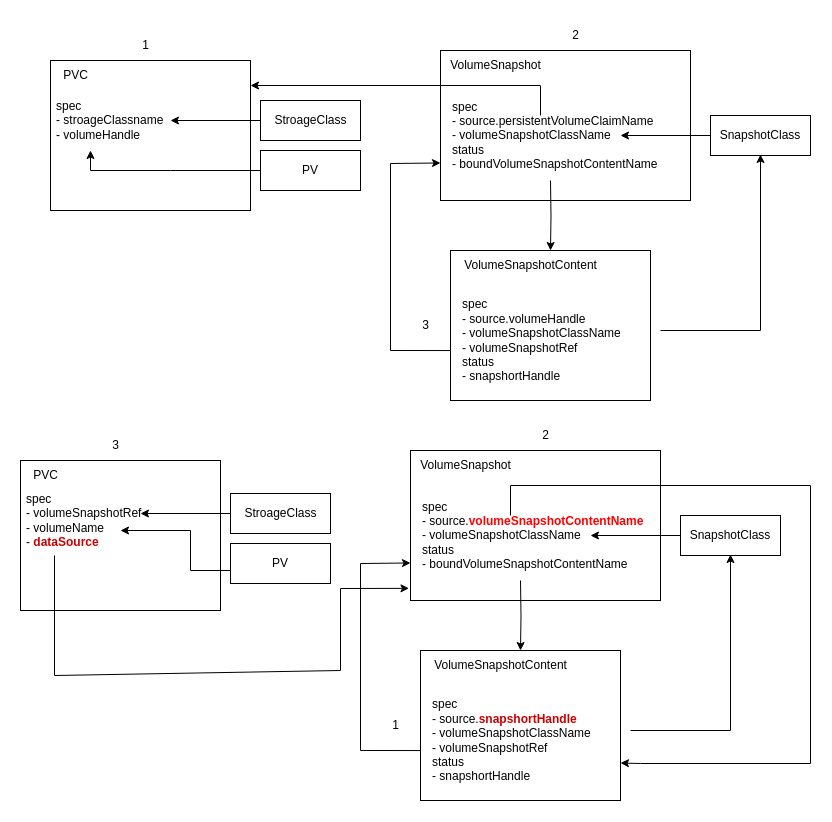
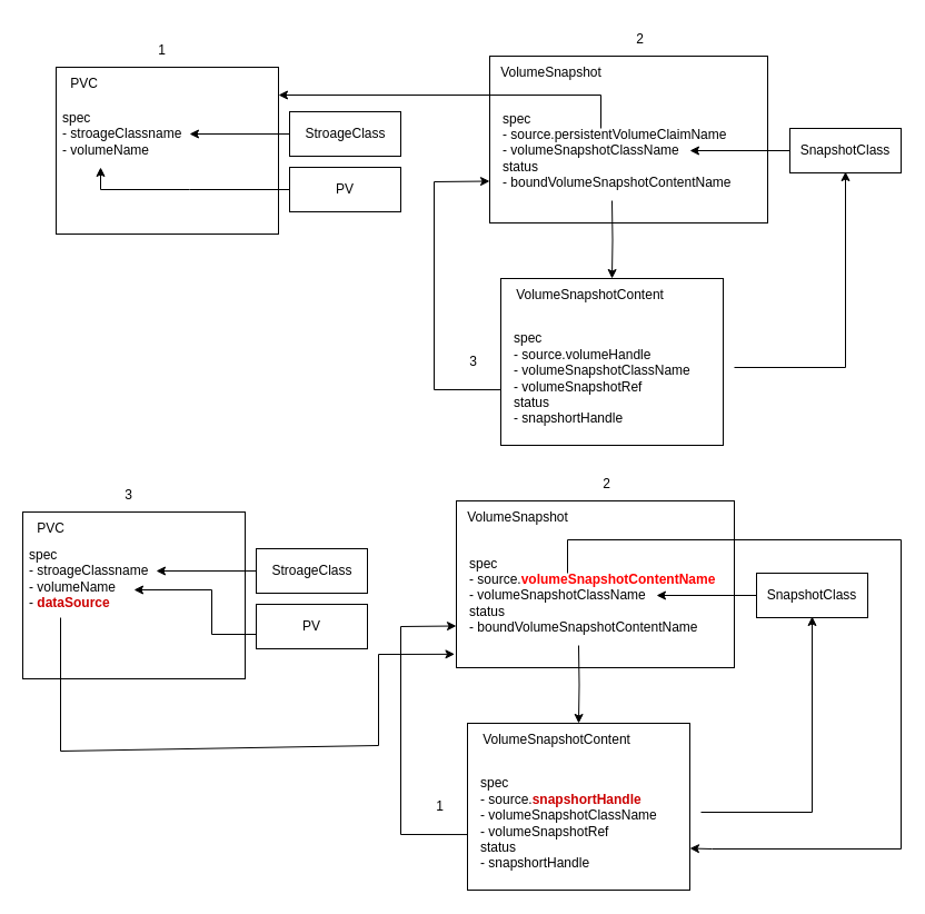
  <mxCell id="0" />
  <mxCell id="1" parent="0" />
  <mxCell id="2" value="" style="whiteSpace=wrap;html=1;" vertex="1" parent="1"><mxGeometry x="440" y="50" width="250" height="150" as="geometry" /></mxCell>
  <mxCell id="3" value="" style="whiteSpace=wrap;html=1;" vertex="1" parent="1"><mxGeometry x="50" y="60" width="200" height="150" as="geometry" /></mxCell>
  <mxCell id="4" value="PVC" style="text;html=1;align=center;verticalAlign=middle;resizable=0;points=[];autosize=1;strokeColor=none;fillColor=none;" vertex="1" parent="1"><mxGeometry x="50" y="60" width="50" height="30" as="geometry" /></mxCell>
  <mxCell id="5" value="" style="whiteSpace=wrap;html=1;" vertex="1" parent="1"><mxGeometry x="260" y="100" width="100" height="40" as="geometry" /></mxCell>
  <mxCell id="6" style="edgeStyle=orthogonalEdgeStyle;rounded=0;orthogonalLoop=1;jettySize=auto;html=1;" edge="1" parent="1" source="7"><mxGeometry relative="1" as="geometry"><mxPoint x="170" y="120" as="targetPoint" /></mxGeometry></mxCell>
  <mxCell id="7" value="StroageClass" style="text;html=1;align=center;verticalAlign=middle;resizable=0;points=[];autosize=1;strokeColor=none;fillColor=none;" vertex="1" parent="1"><mxGeometry x="260" y="105" width="100" height="30" as="geometry" /></mxCell>
- <mxCell id="8" value="spec&lt;br&gt;- stroageClassname&lt;br&gt;- volumeHandle" style="text;html=1;align=left;verticalAlign=middle;resizable=0;points=[];autosize=1;strokeColor=none;fillColor=none;" vertex="1" parent="1"><mxGeometry x="54" y="90" width="130" height="60" as="geometry" /></mxCell>
+ <mxCell id="8" value="spec&lt;br&gt;- stroageClassname&lt;br&gt;- volumeName" style="text;html=1;align=left;verticalAlign=middle;resizable=0;points=[];autosize=1;strokeColor=none;fillColor=none;" vertex="1" parent="1"><mxGeometry x="54" y="90" width="130" height="60" as="geometry" /></mxCell>
  <mxCell id="9" style="edgeStyle=orthogonalEdgeStyle;rounded=0;orthogonalLoop=1;jettySize=auto;html=1;" edge="1" parent="1" source="10"><mxGeometry relative="1" as="geometry"><mxPoint x="90" y="150" as="targetPoint" /><Array as="points"><mxPoint x="170" y="170" /><mxPoint x="170" y="170" /></Array></mxGeometry></mxCell>
  <mxCell id="10" value="PV" style="whiteSpace=wrap;html=1;" vertex="1" parent="1"><mxGeometry x="260" y="150" width="100" height="40" as="geometry" /></mxCell>
  <mxCell id="11" style="edgeStyle=orthogonalEdgeStyle;rounded=0;orthogonalLoop=1;jettySize=auto;html=1;" edge="1" parent="1" target="17"><mxGeometry relative="1" as="geometry"><mxPoint x="550" y="180" as="sourcePoint" /></mxGeometry></mxCell>
  <mxCell id="12" value="VolumeSnapshot" style="text;html=1;align=center;verticalAlign=middle;resizable=0;points=[];autosize=1;strokeColor=none;fillColor=none;" vertex="1" parent="1"><mxGeometry x="440" y="50" width="110" height="30" as="geometry" /></mxCell>
  <mxCell id="13" style="edgeStyle=orthogonalEdgeStyle;rounded=0;orthogonalLoop=1;jettySize=auto;html=1;" edge="1" parent="1"><mxGeometry relative="1" as="geometry"><mxPoint x="710" y="135" as="sourcePoint" /><mxPoint x="620" y="135" as="targetPoint" /></mxGeometry></mxCell>
  <mxCell id="14" value="spec&lt;br&gt;- source.persistentVolumeClaimName&lt;br&gt;- volumeSnapshotClassName&lt;br&gt;status&lt;br&gt;- boundVolumeSnapshotContentName" style="text;html=1;align=left;verticalAlign=middle;resizable=0;points=[];autosize=1;strokeColor=none;fillColor=none;" vertex="1" parent="1"><mxGeometry x="450" y="90" width="230" height="90" as="geometry" /></mxCell>
  <mxCell id="15" style="edgeStyle=orthogonalEdgeStyle;rounded=0;orthogonalLoop=1;jettySize=auto;html=1;" edge="1" parent="1" target="3"><mxGeometry relative="1" as="geometry"><mxPoint x="252" y="80" as="targetPoint" /><mxPoint x="540" y="115" as="sourcePoint" /><Array as="points"><mxPoint x="540" y="85" /></Array></mxGeometry></mxCell>
  <mxCell id="16" value="SnapshotClass" style="whiteSpace=wrap;html=1;" vertex="1" parent="1"><mxGeometry x="710" y="115" width="100" height="40" as="geometry" /></mxCell>
  <mxCell id="17" value="" style="whiteSpace=wrap;html=1;" vertex="1" parent="1"><mxGeometry x="450" y="250" width="200" height="150" as="geometry" /></mxCell>
  <mxCell id="18" value="VolumeSnapshotContent" style="text;html=1;align=center;verticalAlign=middle;resizable=0;points=[];autosize=1;strokeColor=none;fillColor=none;" vertex="1" parent="1"><mxGeometry x="450" y="250" width="160" height="30" as="geometry" /></mxCell>
  <mxCell id="19" value="spec&lt;br&gt;- source.volumeHandle&lt;br&gt;- volumeSnapshotClassName&lt;br&gt;- volumeSnapshotRef&lt;br&gt;status&lt;br&gt;- snapshortHandle" style="text;html=1;align=left;verticalAlign=middle;resizable=0;points=[];autosize=1;strokeColor=none;fillColor=none;" vertex="1" parent="1"><mxGeometry x="460" y="290" width="180" height="100" as="geometry" /></mxCell>
  <mxCell id="20" value="" style="endArrow=classic;html=1;rounded=0;" edge="1" parent="1"><mxGeometry width="50" height="50" relative="1" as="geometry"><mxPoint x="660" y="330" as="sourcePoint" /><mxPoint x="760" y="154" as="targetPoint" /><Array as="points"><mxPoint x="760" y="330" /></Array></mxGeometry></mxCell>
  <mxCell id="21" value="" style="endArrow=classic;html=1;rounded=0;entryX=0;entryY=0.75;entryDx=0;entryDy=0;exitX=0;exitY=0.667;exitDx=0;exitDy=0;exitPerimeter=0;" edge="1" parent="1" source="17" target="2"><mxGeometry width="50" height="50" relative="1" as="geometry"><mxPoint x="440" y="353" as="sourcePoint" /><mxPoint x="390" y="177" as="targetPoint" /><Array as="points"><mxPoint x="390" y="350" /><mxPoint x="390" y="163" /></Array></mxGeometry></mxCell>
  <mxCell id="22" value="1" style="text;html=1;align=center;verticalAlign=middle;resizable=0;points=[];autosize=1;strokeColor=none;fillColor=none;" vertex="1" parent="1"><mxGeometry x="130" y="30" width="30" height="30" as="geometry" /></mxCell>
  <mxCell id="23" value="2" style="text;html=1;align=center;verticalAlign=middle;resizable=0;points=[];autosize=1;strokeColor=none;fillColor=none;" vertex="1" parent="1"><mxGeometry x="560" y="20" width="30" height="30" as="geometry" /></mxCell>
  <mxCell id="24" value="3" style="text;html=1;align=center;verticalAlign=middle;resizable=0;points=[];autosize=1;strokeColor=none;fillColor=none;" vertex="1" parent="1"><mxGeometry x="410" y="310" width="30" height="30" as="geometry" /></mxCell>
  <mxCell id="25" value="" style="whiteSpace=wrap;html=1;" vertex="1" parent="1"><mxGeometry x="410" y="450" width="250" height="150" as="geometry" /></mxCell>
  <mxCell id="26" value="" style="whiteSpace=wrap;html=1;" vertex="1" parent="1"><mxGeometry x="20" y="460" width="200" height="150" as="geometry" /></mxCell>
  <mxCell id="27" value="PVC" style="text;html=1;align=center;verticalAlign=middle;resizable=0;points=[];autosize=1;strokeColor=none;fillColor=none;" vertex="1" parent="1"><mxGeometry x="20" y="460" width="50" height="30" as="geometry" /></mxCell>
  <mxCell id="28" value="" style="whiteSpace=wrap;html=1;" vertex="1" parent="1"><mxGeometry x="230" y="493" width="100" height="40" as="geometry" /></mxCell>
  <mxCell id="29" style="edgeStyle=orthogonalEdgeStyle;rounded=0;orthogonalLoop=1;jettySize=auto;html=1;" edge="1" parent="1" source="30"><mxGeometry relative="1" as="geometry"><mxPoint x="140" y="513" as="targetPoint" /></mxGeometry></mxCell>
  <mxCell id="30" value="StroageClass" style="text;html=1;align=center;verticalAlign=middle;resizable=0;points=[];autosize=1;strokeColor=none;fillColor=none;" vertex="1" parent="1"><mxGeometry x="230" y="498" width="100" height="30" as="geometry" /></mxCell>
- <mxCell id="31" value="spec&lt;br&gt;- volumeSnapshotRef&lt;br&gt;- volumeName&lt;br&gt;- &lt;b&gt;&lt;font color=&quot;#cc0000&quot;&gt;dataSource&lt;/font&gt;&lt;/b&gt;" style="text;html=1;align=left;verticalAlign=middle;resizable=0;points=[];autosize=1;strokeColor=none;fillColor=none;" vertex="1" parent="1"><mxGeometry x="24" y="485" width="130" height="70" as="geometry" /></mxCell>
+ <mxCell id="31" value="spec&lt;br&gt;- stroageClassname&lt;br&gt;- volumeName&lt;br&gt;- &lt;b&gt;&lt;font color=&quot;#cc0000&quot;&gt;dataSource&lt;/font&gt;&lt;/b&gt;" style="text;html=1;align=left;verticalAlign=middle;resizable=0;points=[];autosize=1;strokeColor=none;fillColor=none;" vertex="1" parent="1"><mxGeometry x="24" y="485" width="130" height="70" as="geometry" /></mxCell>
  <mxCell id="32" style="edgeStyle=orthogonalEdgeStyle;rounded=0;orthogonalLoop=1;jettySize=auto;html=1;" edge="1" parent="1" source="33"><mxGeometry relative="1" as="geometry"><mxPoint x="120" y="530" as="targetPoint" /><Array as="points"><mxPoint x="190" y="570" /><mxPoint x="190" y="530" /><mxPoint x="120" y="530" /></Array></mxGeometry></mxCell>
  <mxCell id="33" value="PV" style="whiteSpace=wrap;html=1;" vertex="1" parent="1"><mxGeometry x="230" y="543" width="100" height="40" as="geometry" /></mxCell>
  <mxCell id="34" style="edgeStyle=orthogonalEdgeStyle;rounded=0;orthogonalLoop=1;jettySize=auto;html=1;" edge="1" parent="1" target="40"><mxGeometry relative="1" as="geometry"><mxPoint x="520" y="580" as="sourcePoint" /></mxGeometry></mxCell>
  <mxCell id="35" value="VolumeSnapshot" style="text;html=1;align=center;verticalAlign=middle;resizable=0;points=[];autosize=1;strokeColor=none;fillColor=none;" vertex="1" parent="1"><mxGeometry x="410" y="450" width="110" height="30" as="geometry" /></mxCell>
  <mxCell id="36" style="edgeStyle=orthogonalEdgeStyle;rounded=0;orthogonalLoop=1;jettySize=auto;html=1;" edge="1" parent="1"><mxGeometry relative="1" as="geometry"><mxPoint x="680" y="535" as="sourcePoint" /><mxPoint x="590" y="535" as="targetPoint" /></mxGeometry></mxCell>
  <mxCell id="37" value="spec&lt;br&gt;- source.&lt;font color=&quot;#ff0000&quot;&gt;&lt;b&gt;volumeSnapshotContentName&lt;/b&gt;&lt;/font&gt;&lt;br&gt;- volumeSnapshotClassName&lt;br&gt;status&lt;br&gt;- boundVolumeSnapshotContentName" style="text;html=1;align=left;verticalAlign=middle;resizable=0;points=[];autosize=1;strokeColor=none;fillColor=none;" vertex="1" parent="1"><mxGeometry x="420" y="490" width="240" height="90" as="geometry" /></mxCell>
  <mxCell id="38" style="edgeStyle=orthogonalEdgeStyle;rounded=0;orthogonalLoop=1;jettySize=auto;html=1;entryX=1;entryY=0.75;entryDx=0;entryDy=0;" edge="1" parent="1" target="40"><mxGeometry relative="1" as="geometry"><mxPoint x="840" y="760" as="targetPoint" /><mxPoint x="510" y="515" as="sourcePoint" /><Array as="points"><mxPoint x="510" y="485" /><mxPoint x="810" y="485" /><mxPoint x="810" y="763" /><mxPoint x="640" y="763" /></Array></mxGeometry></mxCell>
  <mxCell id="39" value="SnapshotClass" style="whiteSpace=wrap;html=1;" vertex="1" parent="1"><mxGeometry x="680" y="515" width="100" height="40" as="geometry" /></mxCell>
  <mxCell id="40" value="" style="whiteSpace=wrap;html=1;" vertex="1" parent="1"><mxGeometry x="420" y="650" width="200" height="150" as="geometry" /></mxCell>
  <mxCell id="41" value="VolumeSnapshotContent" style="text;html=1;align=center;verticalAlign=middle;resizable=0;points=[];autosize=1;strokeColor=none;fillColor=none;" vertex="1" parent="1"><mxGeometry x="420" y="650" width="160" height="30" as="geometry" /></mxCell>
  <mxCell id="42" value="spec&lt;br&gt;- source.&lt;font color=&quot;#cc0000&quot;&gt;&lt;b&gt;snapshortHandle&lt;/b&gt;&lt;/font&gt;&lt;br&gt;- volumeSnapshotClassName&lt;br&gt;- volumeSnapshotRef&lt;br&gt;status&lt;br&gt;- snapshortHandle" style="text;html=1;align=left;verticalAlign=middle;resizable=0;points=[];autosize=1;strokeColor=none;fillColor=none;" vertex="1" parent="1"><mxGeometry x="430" y="690" width="180" height="100" as="geometry" /></mxCell>
  <mxCell id="43" value="" style="endArrow=classic;html=1;rounded=0;" edge="1" parent="1"><mxGeometry width="50" height="50" relative="1" as="geometry"><mxPoint x="630" y="730" as="sourcePoint" /><mxPoint x="730" y="554" as="targetPoint" /><Array as="points"><mxPoint x="730" y="730" /></Array></mxGeometry></mxCell>
  <mxCell id="44" value="" style="endArrow=classic;html=1;rounded=0;entryX=0;entryY=0.75;entryDx=0;entryDy=0;exitX=0;exitY=0.667;exitDx=0;exitDy=0;exitPerimeter=0;" edge="1" parent="1" source="40" target="25"><mxGeometry width="50" height="50" relative="1" as="geometry"><mxPoint x="410" y="753" as="sourcePoint" /><mxPoint x="360" y="577" as="targetPoint" /><Array as="points"><mxPoint x="360" y="750" /><mxPoint x="360" y="563" /></Array></mxGeometry></mxCell>
  <mxCell id="45" value="3" style="text;html=1;align=center;verticalAlign=middle;resizable=0;points=[];autosize=1;strokeColor=none;fillColor=none;" vertex="1" parent="1"><mxGeometry x="100" y="430" width="30" height="30" as="geometry" /></mxCell>
  <mxCell id="46" value="2" style="text;html=1;align=center;verticalAlign=middle;resizable=0;points=[];autosize=1;strokeColor=none;fillColor=none;" vertex="1" parent="1"><mxGeometry x="530" y="420" width="30" height="30" as="geometry" /></mxCell>
  <mxCell id="47" value="1" style="text;html=1;align=center;verticalAlign=middle;resizable=0;points=[];autosize=1;strokeColor=none;fillColor=none;" vertex="1" parent="1"><mxGeometry x="380" y="710" width="30" height="30" as="geometry" /></mxCell>
  <mxCell id="48" value="" style="endArrow=classic;html=1;rounded=0;fontColor=#CC0000;entryX=-0.006;entryY=0.919;entryDx=0;entryDy=0;entryPerimeter=0;" edge="1" parent="1" target="25"><mxGeometry width="50" height="50" relative="1" as="geometry"><mxPoint x="54" y="555" as="sourcePoint" /><mxPoint x="114" y="675" as="targetPoint" /><Array as="points"><mxPoint x="54" y="675" /><mxPoint x="340" y="670" /><mxPoint x="340" y="588" /></Array></mxGeometry></mxCell>
